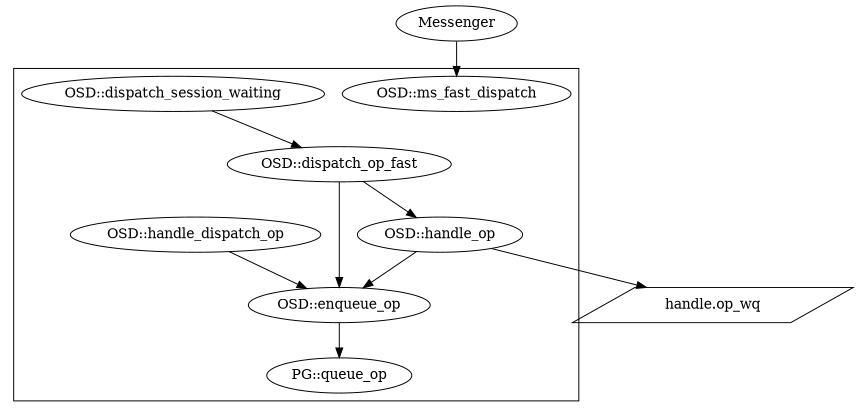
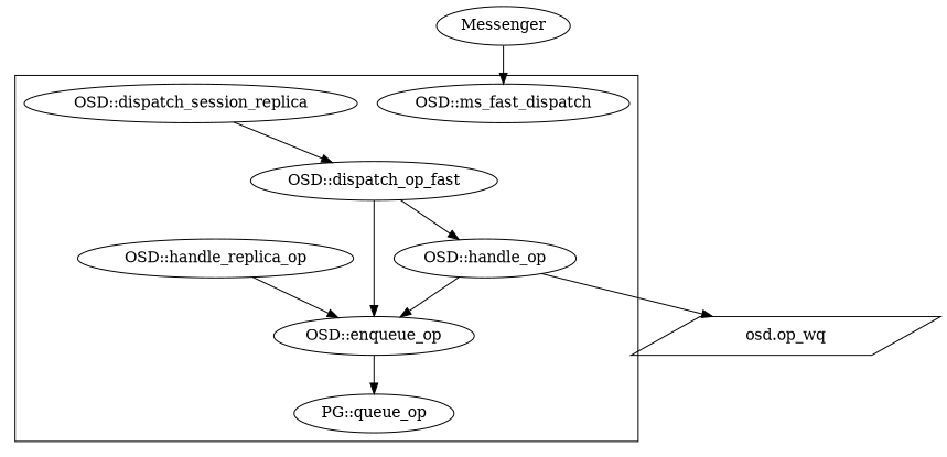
  digraph {
    n1 [label="OSD::ms_fast_dispatch"]
-   n2 [label="OSD::dispatch_session_waiting"]
+   n2 [label="OSD::dispatch_session_replica"]
    n3 [label="OSD::dispatch_op_fast"]
    n4 [label="OSD::handle_op"]
-   n5 [label="OSD::handle_dispatch_op"]
+   n5 [label="OSD::handle_replica_op"]
    n6 [label="OSD::enqueue_op"]
    n7 [label="PG::queue_op"]
-   n8 [label="handle.op_wq" shape=polygon sides=4 skew=0.7]
+   n8 [label="osd.op_wq" shape=polygon sides=4 skew=0.7]
    n9 [label=Messenger]
    subgraph cluster_1 {
      n1
      n2
      n3
      n4
      n5
      n6
      n7
    }
    n2 -> n3
    n3 -> n4
    n3 -> n6
    n4 -> n6
    n4 -> n8
    n5 -> n6
    n6 -> n7
    n9 -> n1
  }
